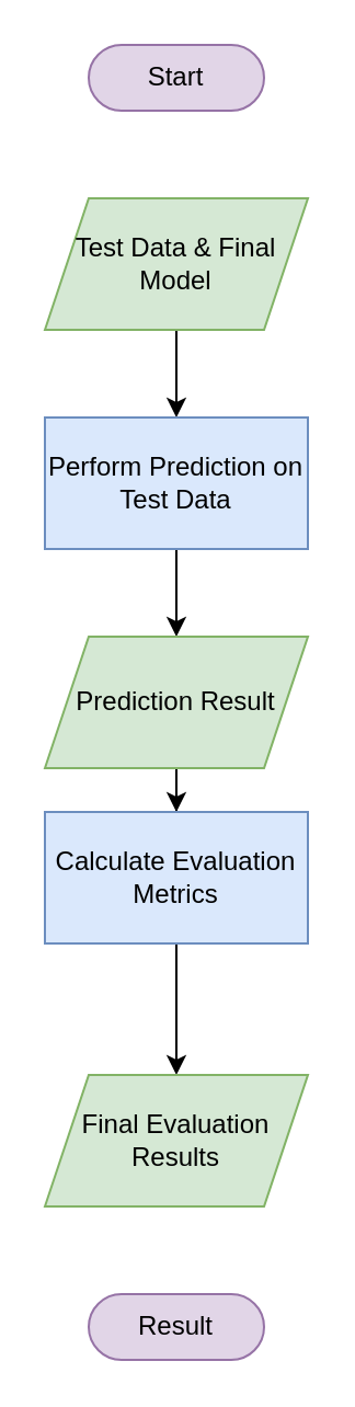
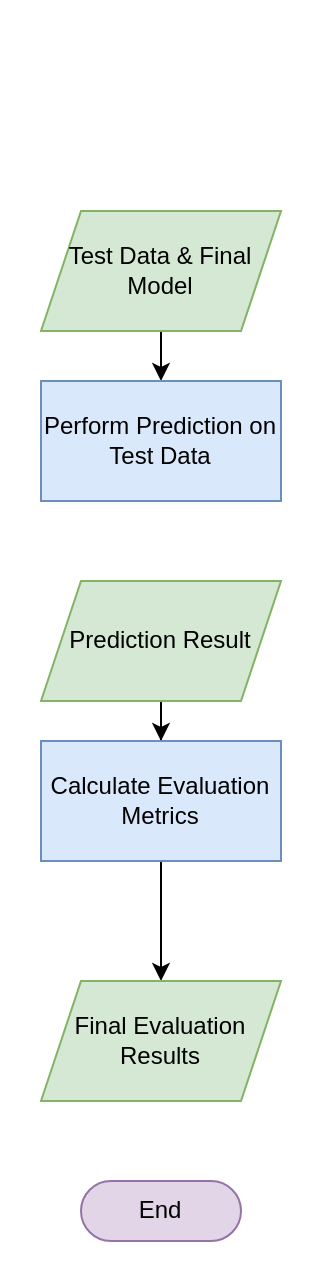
  <mxCell id="0" />
  <mxCell id="1" parent="0" />
- <mxCell id="2" value="Start" style="html=1;dashed=0;whiteSpace=wrap;shape=mxgraph.dfd.start;fillColor=#e1d5e7;strokeColor=#9673a6;" parent="1" vertex="1"><mxGeometry x="40" y="20" width="80" height="30" as="geometry" /></mxCell>
  <mxCell id="3" value="" style="edgeStyle=orthogonalEdgeStyle;rounded=0;orthogonalLoop=1;jettySize=auto;html=1;" parent="1" source="4" target="6" edge="1"><mxGeometry relative="1" as="geometry" /></mxCell>
- <mxCell id="4" value="&lt;p&gt;Test Data &amp;amp; Final Model&lt;/p&gt;" style="shape=parallelogram;perimeter=parallelogramPerimeter;whiteSpace=wrap;html=1;fixedSize=1;fillColor=#d5e8d4;strokeColor=#82b366;" parent="1" vertex="1"><mxGeometry x="20" y="90" width="120" height="60" as="geometry" /></mxCell>
- <mxCell id="5" value="" style="edgeStyle=orthogonalEdgeStyle;rounded=0;orthogonalLoop=1;jettySize=auto;html=1;" parent="1" source="6" target="8" edge="1"><mxGeometry relative="1" as="geometry" /></mxCell>
+ <mxCell id="4" value="&lt;p&gt;Test Data &amp;amp; Final Model&lt;/p&gt;" style="shape=parallelogram;perimeter=parallelogramPerimeter;whiteSpace=wrap;html=1;fixedSize=1;fillColor=#d5e8d4;strokeColor=#82b366;" parent="1" vertex="1"><mxGeometry x="20" y="105" width="120" height="60" as="geometry" /></mxCell>
  <mxCell id="6" value="&lt;p&gt;Perform Prediction on Test Data&lt;/p&gt;" style="rounded=0;whiteSpace=wrap;html=1;fillColor=#dae8fc;strokeColor=#6c8ebf;" parent="1" vertex="1"><mxGeometry x="20" y="190" width="120" height="60" as="geometry" /></mxCell>
  <mxCell id="7" value="" style="edgeStyle=orthogonalEdgeStyle;rounded=0;orthogonalLoop=1;jettySize=auto;html=1;" parent="1" source="8" target="10" edge="1"><mxGeometry relative="1" as="geometry" /></mxCell>
  <mxCell id="8" value="&lt;p&gt;Prediction Result&lt;/p&gt;" style="shape=parallelogram;perimeter=parallelogramPerimeter;whiteSpace=wrap;html=1;fixedSize=1;fillColor=#d5e8d4;strokeColor=#82b366;" parent="1" vertex="1"><mxGeometry x="20" y="290" width="120" height="60" as="geometry" /></mxCell>
  <mxCell id="9" value="" style="edgeStyle=orthogonalEdgeStyle;rounded=0;orthogonalLoop=1;jettySize=auto;html=1;" parent="1" source="10" target="11" edge="1"><mxGeometry relative="1" as="geometry" /></mxCell>
  <mxCell id="10" value="&lt;p&gt;Calculate Evaluation Metrics&lt;/p&gt;" style="rounded=0;whiteSpace=wrap;html=1;fillColor=#dae8fc;strokeColor=#6c8ebf;" parent="1" vertex="1"><mxGeometry x="20" y="370" width="120" height="60" as="geometry" /></mxCell>
  <mxCell id="11" value="&lt;p&gt;Final Evaluation Results&lt;/p&gt;" style="shape=parallelogram;perimeter=parallelogramPerimeter;whiteSpace=wrap;html=1;fixedSize=1;fillColor=#d5e8d4;strokeColor=#82b366;" parent="1" vertex="1"><mxGeometry x="20" y="490" width="120" height="60" as="geometry" /></mxCell>
- <mxCell id="12" value="Result" style="html=1;dashed=0;whiteSpace=wrap;shape=mxgraph.dfd.start;fillColor=#e1d5e7;strokeColor=#9673a6;" parent="1" vertex="1"><mxGeometry x="40" y="590" width="80" height="30" as="geometry" /></mxCell>
+ <mxCell id="12" value="End" style="html=1;dashed=0;whiteSpace=wrap;shape=mxgraph.dfd.start;fillColor=#e1d5e7;strokeColor=#9673a6;" parent="1" vertex="1"><mxGeometry x="40" y="590" width="80" height="30" as="geometry" /></mxCell>
